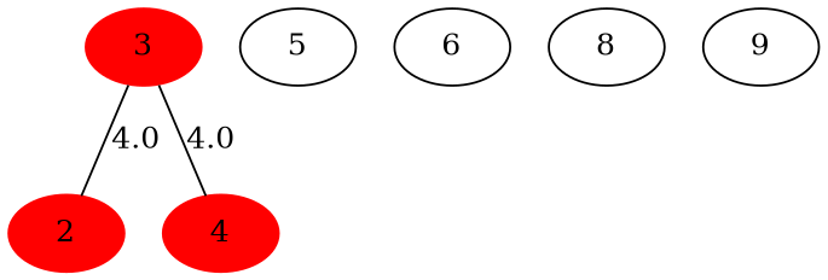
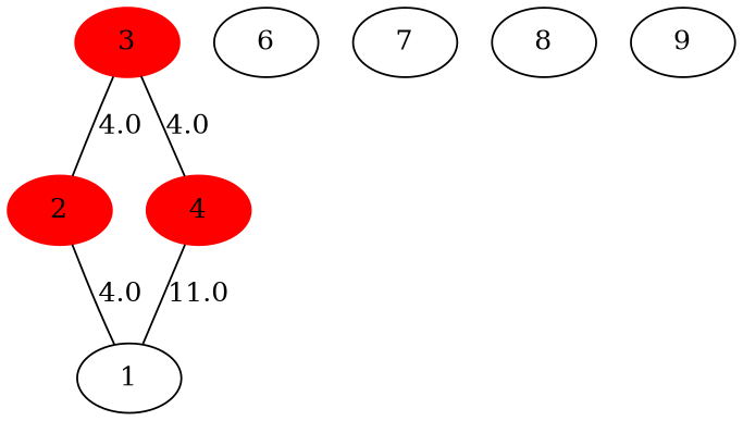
  graph {
    3 [color=red style=filled]
    2 [color=red style=filled]
    4 [color=red style=filled]
-   5
+   1
    6
+   7
    8
    9
    3 -- 2 [label=4.0]
    3 -- 4 [label=4.0]
+   2 -- 1 [label=4.0]
+   4 -- 1 [label=11.0]
  }
